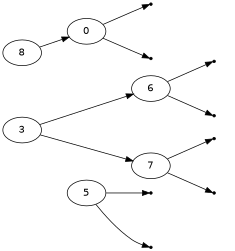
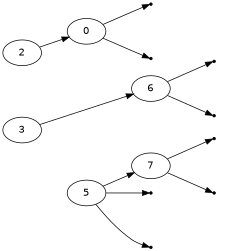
  digraph {
    fontname=Helvetica
    rankdir=LR
    node [fontname=Helvetica]
    edge [fontname=Helvetica style=invis]
    m1 [style=invis width=0.1]
-   2 [label=8]
+   2
    3
    m2 [style=invis width=0.1]
    n5 [label=0]
    5
    m3 [style=invis width=0.1]
    6
    7
    l4 [shape=point]
    m4 [style=invis width=0.1]
    r4 [shape=point]
    l5 [shape=point]
    m5 [style=invis width=0.1]
    r5 [shape=point]
    l6 [shape=point]
    m6 [style=invis width=0.1]
    r6 [shape=point]
    l7 [shape=point]
    m7 [style=invis width=0.1]
    r7 [shape=point]
    subgraph sub_1 {
      rank=same
      m1
      2
      3
    }
    subgraph sub_2 {
      rank=same
      m2
      n5
      5
    }
    subgraph sub_3 {
      rank=same
      m3
      6
      7
    }
    subgraph sub_4 {
      rank=same
      l4
      m4
      r4
    }
    subgraph sub_5 {
      rank=same
      l5
      m5
      r5
    }
    subgraph sub_6 {
      rank=same
      l6
      m6
      r6
    }
    subgraph sub_7 {
      rank=same
      l7
      m7
      r7
    }
    m1 -> 3
    2 -> m1
    2 -> m2
    2 -> n5 [style=""]
    3 -> m3
    3 -> 6 [style=""]
-   3 -> 7 [style=""]
+   5 -> 7 [style=""]
    m2 -> 5
    n5 -> m2
    n5 -> l4 [style=""]
    n5 -> m4
    n5 -> r4 [style=""]
    5 -> l5 [style=""]
    5 -> m5
    5 -> r5 [style=""]
    m3 -> 7
    6 -> m3
    6 -> l6 [style=""]
    6 -> m6
    6 -> r6 [style=""]
    7 -> l7 [style=""]
    7 -> m7
    7 -> r7 [style=""]
    l4 -> m4
    m4 -> r4
    l5 -> m5
    m5 -> r5
    l6 -> m6
    m6 -> r6
    l7 -> m7
    m7 -> r7
  }
